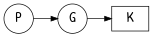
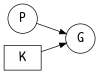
  digraph {
    fontname="Patrick Hand"
    fontsize=12
    rankdir=LR
    node [fontname="Patrick Hand" fontsize=20 shape=circle]
    edge [fontname="Patrick Hand"]
    n1 [label=P]
    n2 [label=G]
    n3 [label=K shape=box]
    n1 -> n2
-   n2 -> n3
+   n3 -> n2
  }
